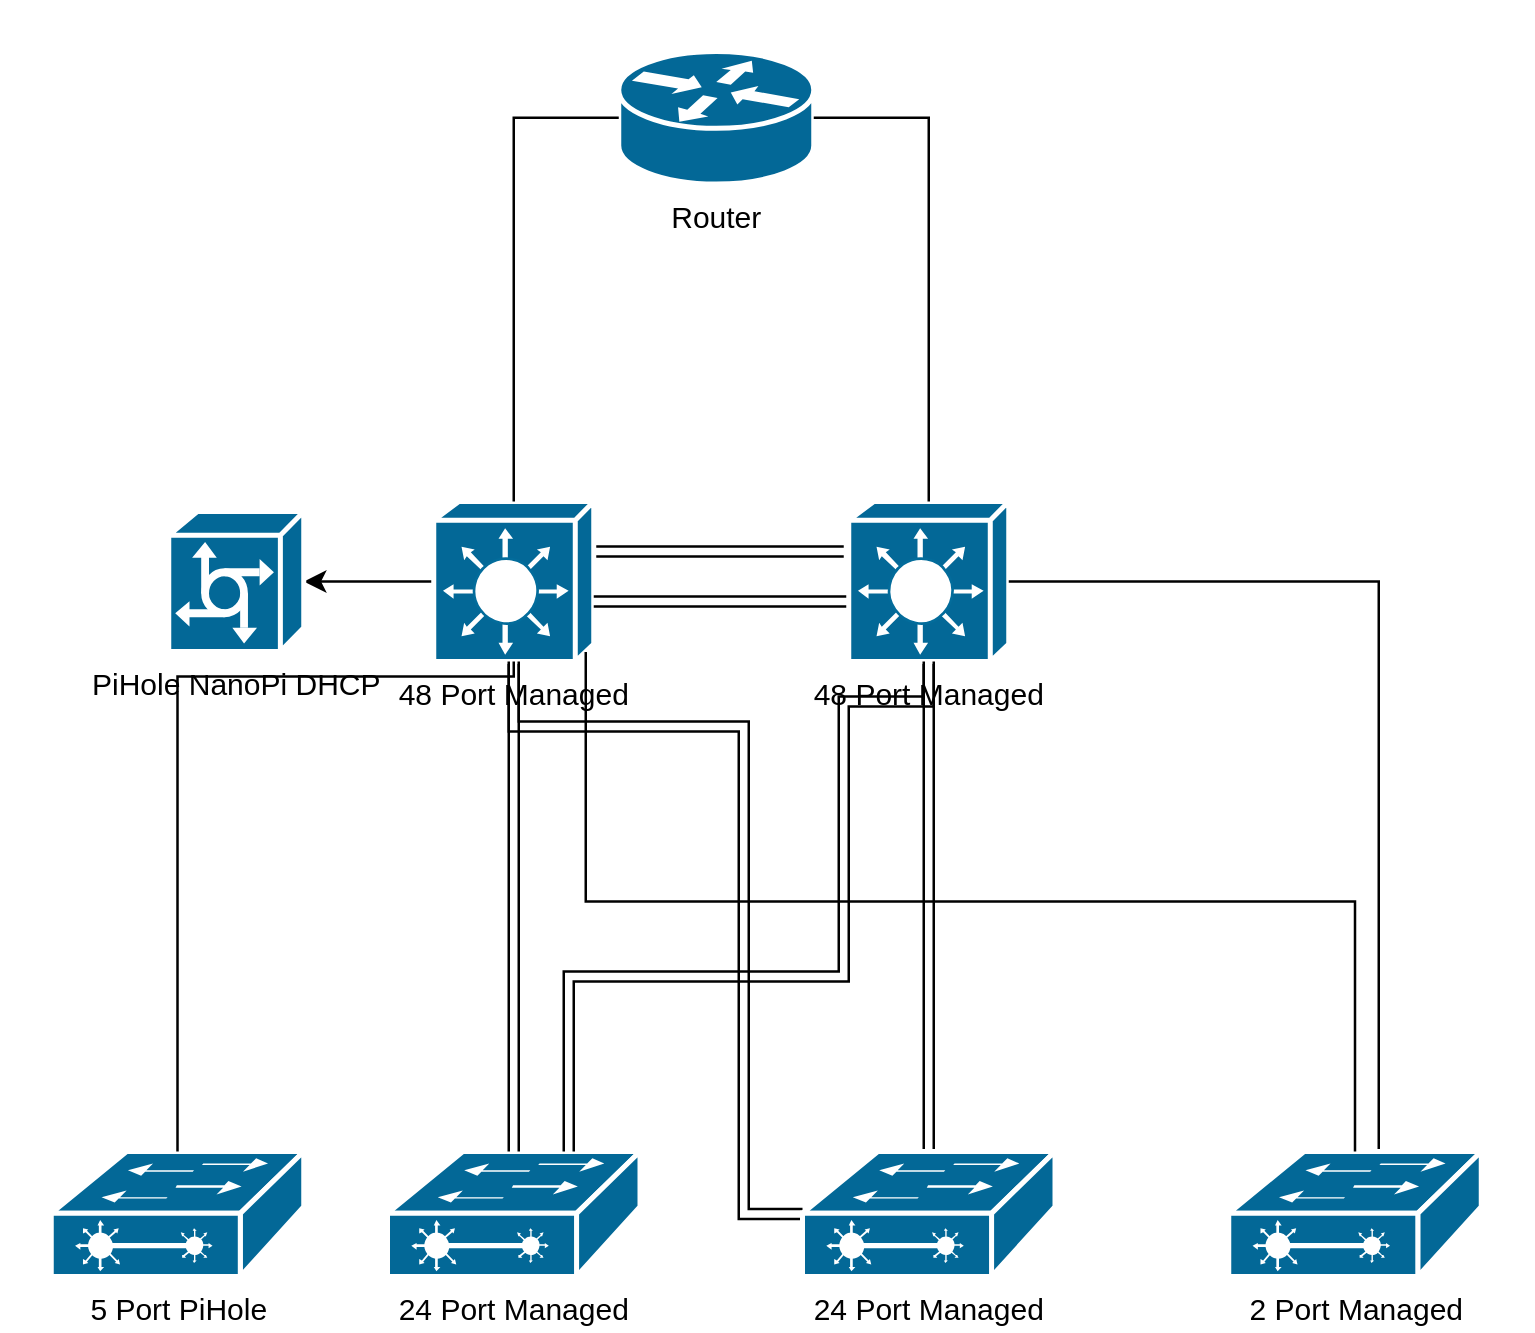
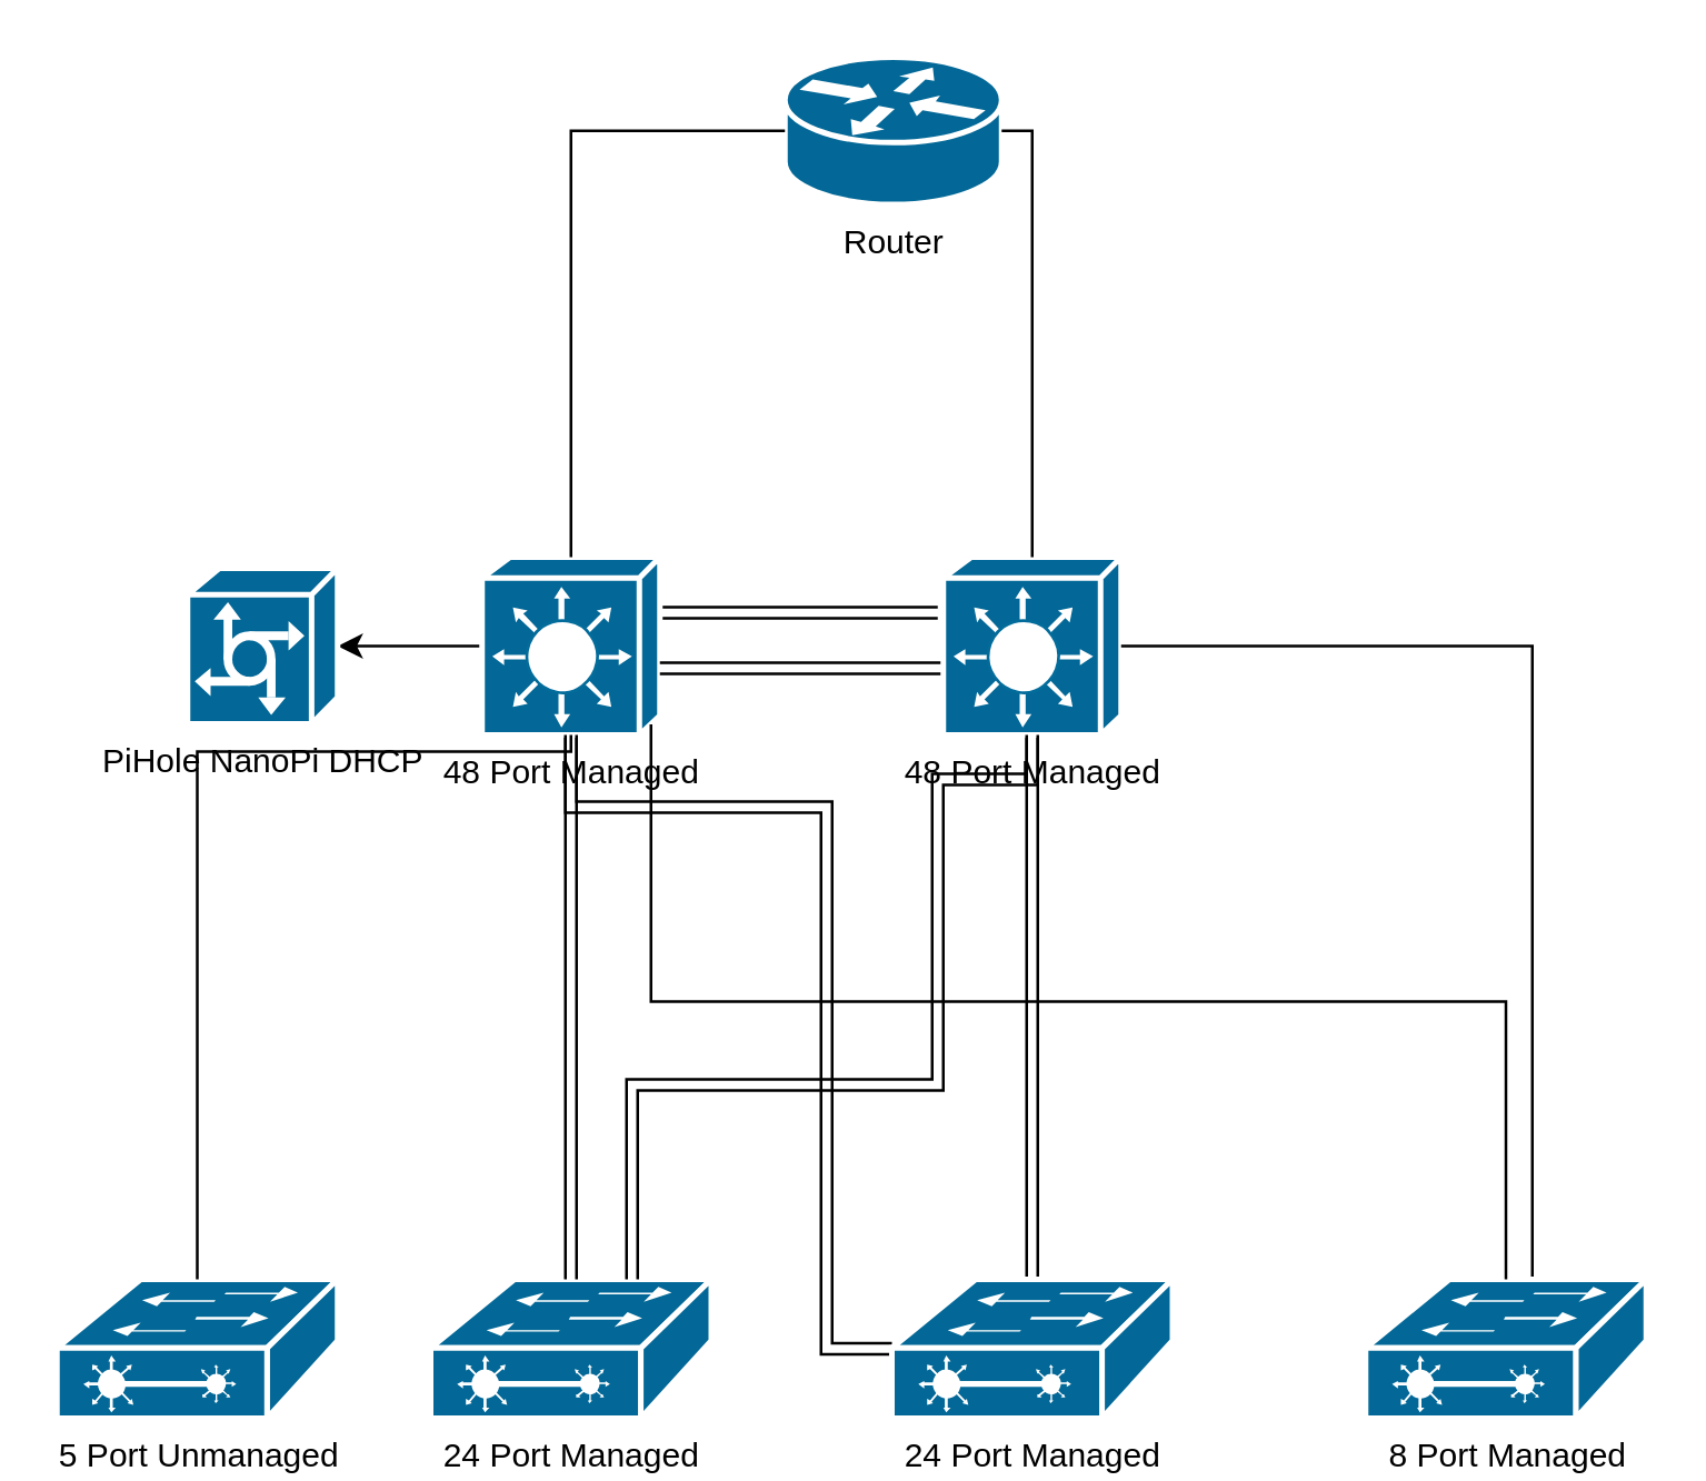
  <mxCell id="0" />
  <mxCell id="1" parent="0" />
- <mxCell id="2" value="Router" style="shape=mxgraph.cisco.routers.router;sketch=0;html=1;pointerEvents=1;dashed=0;fillColor=#036897;strokeColor=#ffffff;strokeWidth=2;verticalLabelPosition=bottom;verticalAlign=top;align=center;outlineConnect=0;" parent="1" vertex="1"><mxGeometry x="247" y="20" width="78" height="53" as="geometry" /></mxCell>
+ <mxCell id="2" value="Router" style="shape=mxgraph.cisco.routers.router;sketch=0;html=1;pointerEvents=1;dashed=0;fillColor=#036897;strokeColor=#ffffff;strokeWidth=2;verticalLabelPosition=bottom;verticalAlign=top;align=center;outlineConnect=0;" parent="1" vertex="1"><mxGeometry x="282" y="20" width="78" height="53" as="geometry" /></mxCell>
  <mxCell id="3" style="rounded=0;orthogonalLoop=1;jettySize=auto;html=1;shape=link;" parent="1" edge="1"><mxGeometry relative="1" as="geometry"><mxPoint x="235" y="220" as="sourcePoint" /><mxPoint x="337" y="220" as="targetPoint" /></mxGeometry></mxCell>
  <mxCell id="4" value="" style="edgeStyle=orthogonalEdgeStyle;rounded=0;orthogonalLoop=1;jettySize=auto;html=1;shape=link;entryX=0;entryY=0.5;entryDx=0;entryDy=0;entryPerimeter=0;" parent="1" source="6" target="14" edge="1"><mxGeometry relative="1" as="geometry"><Array as="points"><mxPoint x="205" y="290" /><mxPoint x="297" y="290" /><mxPoint x="297" y="485" /></Array></mxGeometry></mxCell>
  <mxCell id="5" value="" style="edgeStyle=orthogonalEdgeStyle;rounded=0;orthogonalLoop=1;jettySize=auto;html=1;" parent="1" source="6" target="18" edge="1"><mxGeometry relative="1" as="geometry" /></mxCell>
  <mxCell id="6" value="48 Port Managed" style="shape=mxgraph.cisco.switches.layer_3_switch;sketch=0;html=1;pointerEvents=1;dashed=0;fillColor=#036897;strokeColor=#ffffff;strokeWidth=2;verticalLabelPosition=bottom;verticalAlign=top;align=center;outlineConnect=0;" parent="1" vertex="1"><mxGeometry x="173" y="200" width="64" height="64" as="geometry" /></mxCell>
  <mxCell id="7" value="" style="edgeStyle=orthogonalEdgeStyle;rounded=0;orthogonalLoop=1;jettySize=auto;html=1;shape=link;" parent="1" source="9" target="14" edge="1"><mxGeometry relative="1" as="geometry" /></mxCell>
  <mxCell id="8" value="" style="edgeStyle=orthogonalEdgeStyle;rounded=0;orthogonalLoop=1;jettySize=auto;html=1;shape=link;" parent="1" source="9" target="6" edge="1"><mxGeometry relative="1" as="geometry"><Array as="points"><mxPoint x="287" y="240" /><mxPoint x="287" y="240" /></Array></mxGeometry></mxCell>
  <mxCell id="9" value="48 Port Managed" style="shape=mxgraph.cisco.switches.layer_3_switch;sketch=0;html=1;pointerEvents=1;dashed=0;fillColor=#036897;strokeColor=#ffffff;strokeWidth=2;verticalLabelPosition=bottom;verticalAlign=top;align=center;outlineConnect=0;" parent="1" vertex="1"><mxGeometry x="339" y="200" width="64" height="64" as="geometry" /></mxCell>
  <mxCell id="10" style="edgeStyle=orthogonalEdgeStyle;rounded=0;orthogonalLoop=1;jettySize=auto;html=1;entryX=0.5;entryY=0;entryDx=0;entryDy=0;entryPerimeter=0;endArrow=none;endFill=0;" parent="1" source="2" target="6" edge="1"><mxGeometry relative="1" as="geometry" /></mxCell>
  <mxCell id="11" style="edgeStyle=orthogonalEdgeStyle;rounded=0;orthogonalLoop=1;jettySize=auto;html=1;entryX=0.5;entryY=0;entryDx=0;entryDy=0;entryPerimeter=0;exitX=1;exitY=0.5;exitDx=0;exitDy=0;exitPerimeter=0;endArrow=none;endFill=0;" parent="1" source="2" target="9" edge="1"><mxGeometry relative="1" as="geometry"><mxPoint x="337" y="106" as="sourcePoint" /><Array as="points"><mxPoint x="371" y="46" /></Array></mxGeometry></mxCell>
- <mxCell id="12" value="5 Port PiHole" style="shape=mxgraph.cisco.switches.layer_2_remote_switch;sketch=0;html=1;pointerEvents=1;dashed=0;fillColor=#036897;strokeColor=#ffffff;strokeWidth=2;verticalLabelPosition=bottom;verticalAlign=top;align=center;outlineConnect=0;" parent="1" vertex="1"><mxGeometry x="20" y="460" width="101" height="50" as="geometry" /></mxCell>
+ <mxCell id="12" value="5 Port Unmanaged" style="shape=mxgraph.cisco.switches.layer_2_remote_switch;sketch=0;html=1;pointerEvents=1;dashed=0;fillColor=#036897;strokeColor=#ffffff;strokeWidth=2;verticalLabelPosition=bottom;verticalAlign=top;align=center;outlineConnect=0;" parent="1" vertex="1"><mxGeometry x="20" y="460" width="101" height="50" as="geometry" /></mxCell>
  <mxCell id="13" value="24 Port Managed" style="shape=mxgraph.cisco.switches.layer_2_remote_switch;sketch=0;html=1;pointerEvents=1;dashed=0;fillColor=#036897;strokeColor=#ffffff;strokeWidth=2;verticalLabelPosition=bottom;verticalAlign=top;align=center;outlineConnect=0;" parent="1" vertex="1"><mxGeometry x="154.5" y="460" width="101" height="50" as="geometry" /></mxCell>
  <mxCell id="14" value="24 Port Managed" style="shape=mxgraph.cisco.switches.layer_2_remote_switch;sketch=0;html=1;pointerEvents=1;dashed=0;fillColor=#036897;strokeColor=#ffffff;strokeWidth=2;verticalLabelPosition=bottom;verticalAlign=top;align=center;outlineConnect=0;" parent="1" vertex="1"><mxGeometry x="320.5" y="460" width="101" height="50" as="geometry" /></mxCell>
  <mxCell id="15" value="" style="edgeStyle=orthogonalEdgeStyle;rounded=0;orthogonalLoop=1;jettySize=auto;html=1;entryX=1;entryY=0.5;entryDx=0;entryDy=0;entryPerimeter=0;endArrow=none;endFill=0;" parent="1" source="16" target="9" edge="1"><mxGeometry relative="1" as="geometry"><mxPoint x="541.5" y="280" as="targetPoint" /><Array as="points"><mxPoint x="551" y="232" /></Array></mxGeometry></mxCell>
- <mxCell id="16" value="2 Port Managed" style="shape=mxgraph.cisco.switches.layer_2_remote_switch;sketch=0;html=1;pointerEvents=1;dashed=0;fillColor=#036897;strokeColor=#ffffff;strokeWidth=2;verticalLabelPosition=bottom;verticalAlign=top;align=center;outlineConnect=0;" parent="1" vertex="1"><mxGeometry x="491" y="460" width="101" height="50" as="geometry" /></mxCell>
+ <mxCell id="16" value="8 Port Managed" style="shape=mxgraph.cisco.switches.layer_2_remote_switch;sketch=0;html=1;pointerEvents=1;dashed=0;fillColor=#036897;strokeColor=#ffffff;strokeWidth=2;verticalLabelPosition=bottom;verticalAlign=top;align=center;outlineConnect=0;" parent="1" vertex="1"><mxGeometry x="491" y="460" width="101" height="50" as="geometry" /></mxCell>
  <mxCell id="17" value="" style="edgeStyle=orthogonalEdgeStyle;rounded=0;orthogonalLoop=1;jettySize=auto;html=1;endArrow=none;endFill=0;exitX=0.5;exitY=0;exitDx=0;exitDy=0;exitPerimeter=0;" parent="1" source="12" target="6" edge="1"><mxGeometry relative="1" as="geometry"><Array as="points"><mxPoint x="71" y="270" /><mxPoint x="205" y="270" /></Array></mxGeometry></mxCell>
  <mxCell id="18" value="PiHole NanoPi DHCP" style="shape=mxgraph.cisco.servers.communications_server;sketch=0;html=1;pointerEvents=1;dashed=0;fillColor=#036897;strokeColor=#ffffff;strokeWidth=2;verticalLabelPosition=bottom;verticalAlign=top;align=center;outlineConnect=0;" parent="1" vertex="1"><mxGeometry x="67" y="204" width="54" height="56" as="geometry" /></mxCell>
  <mxCell id="19" style="edgeStyle=orthogonalEdgeStyle;rounded=0;orthogonalLoop=1;jettySize=auto;html=1;entryX=0.5;entryY=1;entryDx=0;entryDy=0;entryPerimeter=0;shape=link;" parent="1" source="13" target="6" edge="1"><mxGeometry relative="1" as="geometry" /></mxCell>
  <mxCell id="20" style="edgeStyle=orthogonalEdgeStyle;rounded=0;orthogonalLoop=1;jettySize=auto;html=1;entryX=0.5;entryY=1;entryDx=0;entryDy=0;entryPerimeter=0;shape=link;" parent="1" source="13" target="9" edge="1"><mxGeometry relative="1" as="geometry"><Array as="points"><mxPoint x="227" y="390" /><mxPoint x="337" y="390" /><mxPoint x="337" y="280" /><mxPoint x="371" y="280" /></Array></mxGeometry></mxCell>
  <mxCell id="21" style="edgeStyle=orthogonalEdgeStyle;rounded=0;orthogonalLoop=1;jettySize=auto;html=1;entryX=0.95;entryY=0.94;entryDx=0;entryDy=0;entryPerimeter=0;endArrow=none;endFill=0;" parent="1" source="16" target="6" edge="1"><mxGeometry relative="1" as="geometry"><Array as="points"><mxPoint x="542" y="360" /><mxPoint x="234" y="360" /></Array></mxGeometry></mxCell>
